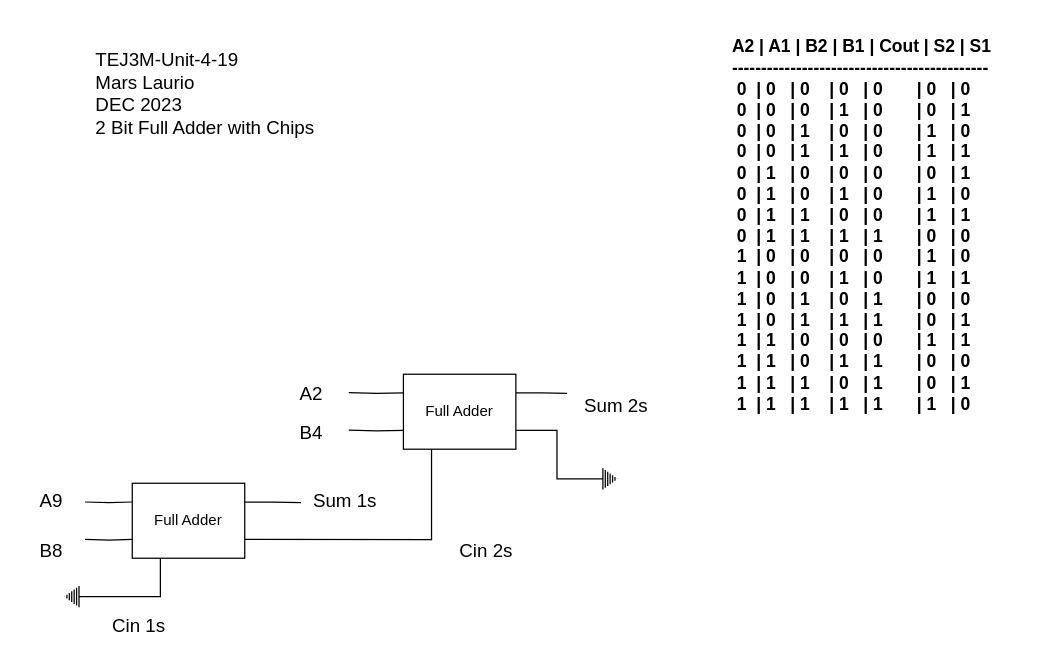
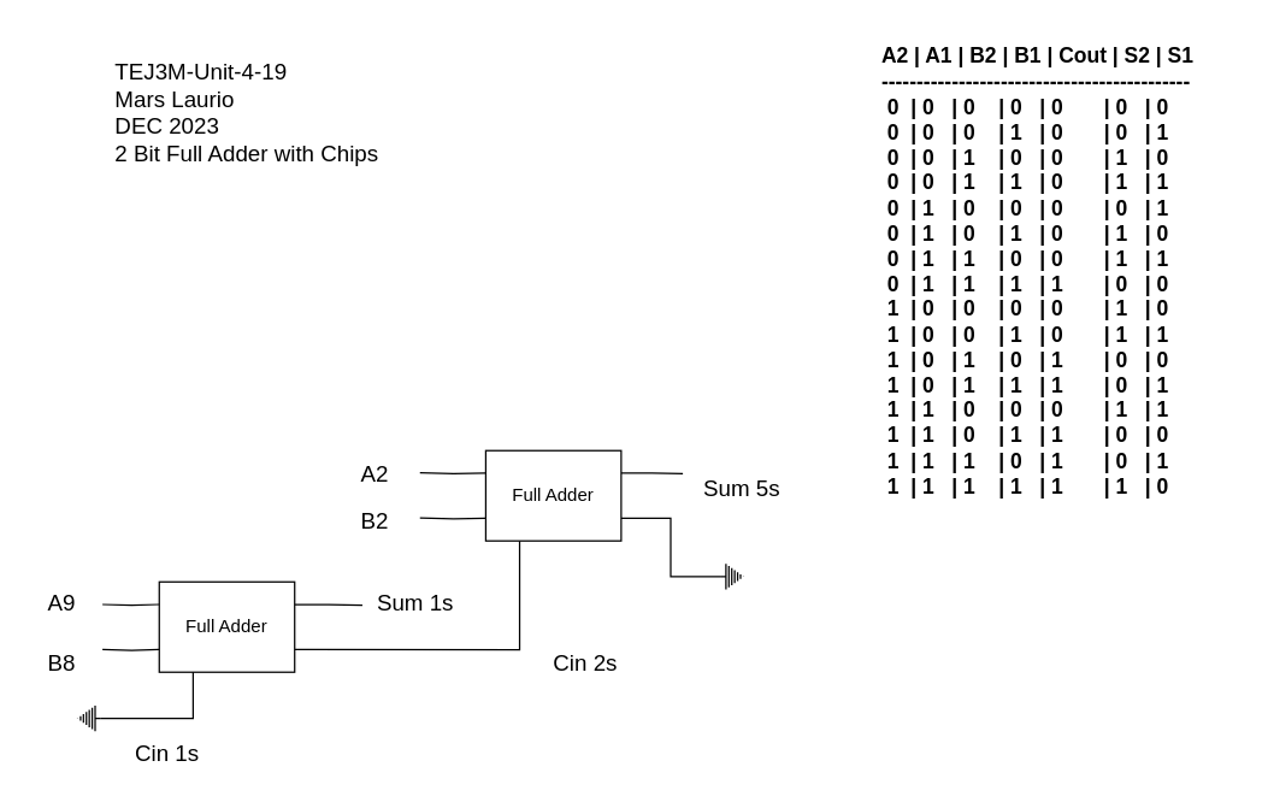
  <mxCell id="0" />
  <mxCell id="1" parent="0" />
  <mxCell id="2" value="&lt;div style=&quot;text-align: left; font-size: 15px;&quot;&gt;&lt;span style=&quot;background-color: initial; font-size: 15px;&quot;&gt;TEJ3M-Unit-4-19&lt;/span&gt;&lt;/div&gt;&lt;div style=&quot;text-align: left; font-size: 15px;&quot;&gt;&lt;span style=&quot;background-color: initial; font-size: 15px;&quot;&gt;Mars Laurio&lt;/span&gt;&lt;/div&gt;&lt;div style=&quot;text-align: left; font-size: 15px;&quot;&gt;&lt;span style=&quot;background-color: initial; font-size: 15px;&quot;&gt;DEC 2023&lt;/span&gt;&lt;/div&gt;&lt;div style=&quot;text-align: left; font-size: 15px;&quot;&gt;&lt;span style=&quot;background-color: initial; font-size: 15px;&quot;&gt;2 Bit Full Adder with Chips&lt;/span&gt;&lt;/div&gt;" style="text;html=1;align=center;verticalAlign=middle;resizable=0;points=[];autosize=1;strokeColor=none;fillColor=none;fontSize=15;fontFamily=Helvetica;fontColor=default;" parent="1" vertex="1"><mxGeometry x="63" y="29" width="200" height="90" as="geometry" /></mxCell>
  <mxCell id="3" value="&lt;div style=&quot;text-align: left; font-size: 14px;&quot;&gt;&lt;div style=&quot;font-size: 14px;&quot;&gt;&lt;span style=&quot;font-size: 14px;&quot;&gt;A2 | A1 | B2 | B1 | Cout | S2 | S1&lt;/span&gt;&lt;/div&gt;&lt;div style=&quot;font-size: 14px;&quot;&gt;&lt;span style=&quot;font-size: 14px;&quot;&gt;--------------------------------------------&lt;/span&gt;&lt;/div&gt;&lt;div style=&quot;font-size: 14px;&quot;&gt;&lt;span style=&quot;font-size: 14px;&quot;&gt;&amp;nbsp;0&amp;nbsp; | 0&amp;nbsp; &amp;nbsp;| 0&amp;nbsp; &amp;nbsp; | 0&amp;nbsp; &amp;nbsp;| 0&amp;nbsp; &amp;nbsp; &amp;nbsp; &amp;nbsp;| 0&amp;nbsp; &amp;nbsp;| 0&amp;nbsp;&amp;nbsp;&lt;/span&gt;&lt;/div&gt;&lt;div style=&quot;font-size: 14px;&quot;&gt;&lt;span style=&quot;font-size: 14px;&quot;&gt;&amp;nbsp;0&amp;nbsp; | 0&amp;nbsp; &amp;nbsp;| 0&amp;nbsp; &amp;nbsp; | 1&amp;nbsp; &amp;nbsp;| 0&amp;nbsp; &amp;nbsp; &amp;nbsp; &amp;nbsp;| 0&amp;nbsp; &amp;nbsp;| 1&amp;nbsp; &amp;nbsp;&amp;nbsp;&lt;/span&gt;&lt;/div&gt;&lt;div style=&quot;font-size: 14px;&quot;&gt;&lt;span style=&quot;font-size: 14px;&quot;&gt;&amp;nbsp;0&amp;nbsp; | 0&amp;nbsp; &amp;nbsp;| 1&amp;nbsp; &amp;nbsp; | 0&amp;nbsp; &amp;nbsp;| 0&amp;nbsp; &amp;nbsp; &amp;nbsp; &amp;nbsp;| 1&amp;nbsp; &amp;nbsp;| 0&amp;nbsp; &amp;nbsp;&amp;nbsp;&lt;/span&gt;&lt;/div&gt;&lt;div style=&quot;font-size: 14px;&quot;&gt;&lt;span style=&quot;font-size: 14px;&quot;&gt;&amp;nbsp;0&amp;nbsp; | 0&amp;nbsp; &amp;nbsp;| 1&amp;nbsp; &amp;nbsp; | 1&amp;nbsp; &amp;nbsp;| 0&amp;nbsp; &amp;nbsp; &amp;nbsp; &amp;nbsp;| 1&amp;nbsp; &amp;nbsp;| 1&amp;nbsp; &amp;nbsp; &amp;nbsp;&lt;/span&gt;&lt;/div&gt;&lt;div style=&quot;font-size: 14px;&quot;&gt;&lt;span style=&quot;font-size: 14px;&quot;&gt;&amp;nbsp;0&amp;nbsp; | 1&amp;nbsp; &amp;nbsp;| 0&amp;nbsp; &amp;nbsp; | 0&amp;nbsp; &amp;nbsp;| 0&amp;nbsp; &amp;nbsp; &amp;nbsp; &amp;nbsp;| 0&amp;nbsp; &amp;nbsp;| 1&amp;nbsp; &amp;nbsp;&lt;/span&gt;&lt;/div&gt;&lt;div style=&quot;font-size: 14px;&quot;&gt;&lt;span style=&quot;font-size: 14px;&quot;&gt;&amp;nbsp;0&amp;nbsp; | 1&amp;nbsp; &amp;nbsp;| 0&amp;nbsp; &amp;nbsp; | 1&amp;nbsp; &amp;nbsp;| 0&amp;nbsp; &amp;nbsp; &amp;nbsp; &amp;nbsp;| 1&amp;nbsp; &amp;nbsp;| 0&amp;nbsp; &amp;nbsp;&lt;/span&gt;&lt;/div&gt;&lt;div style=&quot;font-size: 14px;&quot;&gt;&lt;span style=&quot;font-size: 14px;&quot;&gt;&amp;nbsp;0&amp;nbsp; | 1&amp;nbsp; &amp;nbsp;| 1&amp;nbsp; &amp;nbsp; | 0&amp;nbsp; &amp;nbsp;| 0&amp;nbsp; &amp;nbsp; &amp;nbsp; &amp;nbsp;| 1&amp;nbsp; &amp;nbsp;| 1&amp;nbsp; &amp;nbsp;&lt;/span&gt;&lt;/div&gt;&lt;div style=&quot;font-size: 14px;&quot;&gt;&lt;span style=&quot;font-size: 14px;&quot;&gt;&amp;nbsp;0&amp;nbsp; | 1&amp;nbsp; &amp;nbsp;| 1&amp;nbsp; &amp;nbsp; | 1&amp;nbsp; &amp;nbsp;| 1&amp;nbsp; &amp;nbsp; &amp;nbsp; &amp;nbsp;| 0&amp;nbsp; &amp;nbsp;| 0&amp;nbsp; &amp;nbsp;&lt;/span&gt;&lt;/div&gt;&lt;div style=&quot;font-size: 14px;&quot;&gt;&lt;span style=&quot;font-size: 14px;&quot;&gt;&amp;nbsp;1&amp;nbsp; | 0&amp;nbsp; &amp;nbsp;| 0&amp;nbsp; &amp;nbsp; | 0&amp;nbsp; &amp;nbsp;| 0&amp;nbsp; &amp;nbsp; &amp;nbsp; &amp;nbsp;| 1&amp;nbsp; &amp;nbsp;| 0&amp;nbsp; &amp;nbsp;&amp;nbsp;&lt;/span&gt;&lt;/div&gt;&lt;div style=&quot;font-size: 14px;&quot;&gt;&lt;span style=&quot;font-size: 14px;&quot;&gt;&amp;nbsp;1&amp;nbsp; | 0&amp;nbsp; &amp;nbsp;| 0&amp;nbsp; &amp;nbsp; | 1&amp;nbsp; &amp;nbsp;| 0&amp;nbsp; &amp;nbsp; &amp;nbsp; &amp;nbsp;| 1&amp;nbsp; &amp;nbsp;| 1&amp;nbsp; &amp;nbsp;&amp;nbsp;&lt;/span&gt;&lt;/div&gt;&lt;div style=&quot;font-size: 14px;&quot;&gt;&lt;span style=&quot;font-size: 14px;&quot;&gt;&amp;nbsp;1&amp;nbsp; | 0&amp;nbsp; &amp;nbsp;| 1&amp;nbsp; &amp;nbsp; | 0&amp;nbsp; &amp;nbsp;| 1&amp;nbsp; &amp;nbsp; &amp;nbsp; &amp;nbsp;| 0&amp;nbsp; &amp;nbsp;| 0&amp;nbsp; &amp;nbsp; &amp;nbsp;&lt;/span&gt;&lt;/div&gt;&lt;div style=&quot;font-size: 14px;&quot;&gt;&lt;span style=&quot;font-size: 14px;&quot;&gt;&amp;nbsp;1&amp;nbsp; | 0&amp;nbsp; &amp;nbsp;| 1&amp;nbsp; &amp;nbsp; | 1&amp;nbsp; &amp;nbsp;| 1&amp;nbsp; &amp;nbsp; &amp;nbsp; &amp;nbsp;| 0&amp;nbsp; &amp;nbsp;| 1&amp;nbsp; &amp;nbsp;&amp;nbsp;&lt;/span&gt;&lt;/div&gt;&lt;div style=&quot;font-size: 14px;&quot;&gt;&lt;span style=&quot;font-size: 14px;&quot;&gt;&amp;nbsp;1&amp;nbsp; | 1&amp;nbsp; &amp;nbsp;| 0&amp;nbsp; &amp;nbsp; | 0&amp;nbsp; &amp;nbsp;| 0&amp;nbsp; &amp;nbsp; &amp;nbsp; &amp;nbsp;| 1&amp;nbsp; &amp;nbsp;| 1&amp;nbsp; &amp;nbsp; &amp;nbsp;&lt;/span&gt;&lt;/div&gt;&lt;div style=&quot;font-size: 14px;&quot;&gt;&lt;span style=&quot;font-size: 14px;&quot;&gt;&amp;nbsp;1&amp;nbsp; | 1&amp;nbsp; &amp;nbsp;| 0&amp;nbsp; &amp;nbsp; | 1&amp;nbsp; &amp;nbsp;| 1&amp;nbsp; &amp;nbsp; &amp;nbsp; &amp;nbsp;| 0&amp;nbsp; &amp;nbsp;| 0&amp;nbsp; &amp;nbsp;&amp;nbsp;&lt;/span&gt;&lt;/div&gt;&lt;div style=&quot;font-size: 14px;&quot;&gt;&lt;span style=&quot;font-size: 14px;&quot;&gt;&amp;nbsp;1&amp;nbsp; | 1&amp;nbsp; &amp;nbsp;| 1&amp;nbsp; &amp;nbsp; | 0&amp;nbsp; &amp;nbsp;| 1&amp;nbsp; &amp;nbsp; &amp;nbsp; &amp;nbsp;| 0&amp;nbsp; &amp;nbsp;| 1&amp;nbsp; &amp;nbsp;&amp;nbsp;&lt;/span&gt;&lt;/div&gt;&lt;div style=&quot;font-size: 14px;&quot;&gt;&lt;span style=&quot;font-size: 14px;&quot;&gt;&amp;nbsp;1&amp;nbsp; | 1&amp;nbsp; &amp;nbsp;| 1&amp;nbsp; &amp;nbsp; | 1&amp;nbsp; &amp;nbsp;| 1&amp;nbsp; &amp;nbsp; &amp;nbsp; &amp;nbsp;| 1&amp;nbsp; &amp;nbsp;| 0&amp;nbsp; &amp;nbsp;&amp;nbsp;&lt;/span&gt;&lt;/div&gt;&lt;/div&gt;" style="text;html=1;align=center;verticalAlign=middle;resizable=0;points=[];autosize=1;opacity=0;fontStyle=1;fontSize=14;" parent="1" vertex="1"><mxGeometry x="560" y="20.25" width="260" height="320" as="geometry" /></mxCell>
  <mxCell id="4" style="edgeStyle=orthogonalEdgeStyle;html=1;exitX=1;exitY=0.75;exitDx=0;exitDy=0;entryX=0.25;entryY=1;entryDx=0;entryDy=0;fontFamily=Helvetica;fontSize=12;fontColor=default;rounded=0;endArrow=none;endFill=0;" parent="1" source="6" target="9" edge="1"><mxGeometry relative="1" as="geometry" /></mxCell>
  <mxCell id="5" style="edgeStyle=orthogonalEdgeStyle;rounded=0;html=1;exitX=1;exitY=0.25;exitDx=0;exitDy=0;fontFamily=Helvetica;fontSize=15;fontColor=default;endArrow=none;endFill=0;" parent="1" source="6" edge="1"><mxGeometry relative="1" as="geometry"><mxPoint x="240" y="401.714" as="targetPoint" /></mxGeometry></mxCell>
  <mxCell id="6" value="Full Adder" style="rounded=0;whiteSpace=wrap;html=1;" parent="1" vertex="1"><mxGeometry x="105" y="386.25" width="90" height="60" as="geometry" /></mxCell>
  <mxCell id="7" style="edgeStyle=orthogonalEdgeStyle;rounded=0;html=1;exitX=1;exitY=0.25;exitDx=0;exitDy=0;fontFamily=Helvetica;fontSize=15;fontColor=default;endArrow=none;endFill=0;" parent="1" source="9" edge="1"><mxGeometry relative="1" as="geometry"><mxPoint x="453" y="314.286" as="targetPoint" /></mxGeometry></mxCell>
  <mxCell id="8" style="edgeStyle=orthogonalEdgeStyle;shape=connector;rounded=0;html=1;exitX=1;exitY=0.75;exitDx=0;exitDy=0;entryX=0.5;entryY=0;entryDx=0;entryDy=0;entryPerimeter=0;labelBackgroundColor=default;strokeColor=default;fontFamily=Helvetica;fontSize=15;fontColor=default;endArrow=none;endFill=0;" edge="1" parent="1" source="9" target="24"><mxGeometry relative="1" as="geometry" /></mxCell>
  <mxCell id="9" value="Full Adder" style="rounded=0;whiteSpace=wrap;html=1;" parent="1" vertex="1"><mxGeometry x="322" y="299" width="90" height="60" as="geometry" /></mxCell>
  <mxCell id="10" style="edgeStyle=orthogonalEdgeStyle;rounded=0;html=1;exitX=0.5;exitY=0;exitDx=0;exitDy=0;exitPerimeter=0;entryX=0;entryY=0.25;entryDx=0;entryDy=0;fontFamily=Helvetica;fontSize=12;fontColor=default;endArrow=none;endFill=0;" parent="1" target="9" edge="1"><mxGeometry relative="1" as="geometry"><mxPoint x="278.25" y="313.75" as="sourcePoint" /></mxGeometry></mxCell>
  <mxCell id="11" style="edgeStyle=orthogonalEdgeStyle;rounded=0;html=1;exitX=0.5;exitY=0;exitDx=0;exitDy=0;exitPerimeter=0;entryX=0;entryY=0.75;entryDx=0;entryDy=0;fontFamily=Helvetica;fontSize=12;fontColor=default;endArrow=none;endFill=0;" parent="1" target="9" edge="1"><mxGeometry relative="1" as="geometry"><mxPoint x="278.25" y="343.75" as="sourcePoint" /></mxGeometry></mxCell>
  <mxCell id="12" style="edgeStyle=orthogonalEdgeStyle;rounded=0;html=1;exitX=0.5;exitY=0;exitDx=0;exitDy=0;exitPerimeter=0;entryX=0;entryY=0.25;entryDx=0;entryDy=0;fontFamily=Helvetica;fontSize=12;fontColor=default;endArrow=none;endFill=0;" parent="1" target="6" edge="1"><mxGeometry relative="1" as="geometry"><mxPoint x="67.25" y="401.25" as="sourcePoint" /></mxGeometry></mxCell>
  <mxCell id="13" style="edgeStyle=orthogonalEdgeStyle;rounded=0;html=1;exitX=0.5;exitY=0;exitDx=0;exitDy=0;exitPerimeter=0;entryX=0;entryY=0.75;entryDx=0;entryDy=0;fontFamily=Helvetica;fontSize=12;fontColor=default;endArrow=none;endFill=0;" parent="1" target="6" edge="1"><mxGeometry relative="1" as="geometry"><mxPoint x="67.25" y="431.25" as="sourcePoint" /></mxGeometry></mxCell>
  <mxCell id="14" style="edgeStyle=orthogonalEdgeStyle;rounded=0;html=1;exitX=0.5;exitY=0;exitDx=0;exitDy=0;exitPerimeter=0;entryX=0.25;entryY=1;entryDx=0;entryDy=0;fontFamily=Helvetica;fontSize=15;fontColor=default;endArrow=none;endFill=0;" parent="1" source="15" target="6" edge="1"><mxGeometry relative="1" as="geometry" /></mxCell>
  <mxCell id="15" value="" style="pointerEvents=1;verticalLabelPosition=bottom;shadow=0;dashed=0;align=center;html=1;verticalAlign=top;shape=mxgraph.electrical.signal_sources.protective_earth;strokeColor=default;fontFamily=Helvetica;fontSize=12;fontColor=default;fillColor=#18141D;rotation=90;" parent="1" vertex="1"><mxGeometry x="50" y="469.25" width="17" height="15.5" as="geometry" /></mxCell>
  <mxCell id="16" value="A9" style="text;html=1;align=center;verticalAlign=middle;resizable=0;points=[];autosize=1;strokeColor=none;fillColor=none;fontSize=15;fontFamily=Helvetica;fontColor=default;" parent="1" vertex="1"><mxGeometry y="385" width="40" height="30" as="geometry" x="20" /></mxCell>
  <mxCell id="17" value="B8" style="text;html=1;align=center;verticalAlign=middle;resizable=0;points=[];autosize=1;strokeColor=none;fillColor=none;fontSize=15;fontFamily=Helvetica;fontColor=default;" parent="1" vertex="1"><mxGeometry y="425" width="40" height="30" as="geometry" x="20" /></mxCell>
  <mxCell id="18" value="A2" style="text;html=1;align=center;verticalAlign=middle;resizable=0;points=[];autosize=1;strokeColor=none;fillColor=none;fontSize=15;fontFamily=Helvetica;fontColor=default;" parent="1" vertex="1"><mxGeometry x="228" y="299" width="40" height="30" as="geometry" /></mxCell>
- <mxCell id="19" value="B4" style="text;html=1;align=center;verticalAlign=middle;resizable=0;points=[];autosize=1;strokeColor=none;fillColor=none;fontSize=15;fontFamily=Helvetica;fontColor=default;" parent="1" vertex="1"><mxGeometry x="228" y="330.25" width="40" height="30" as="geometry" /></mxCell>
+ <mxCell id="19" value="B2" style="text;html=1;align=center;verticalAlign=middle;resizable=0;points=[];autosize=1;strokeColor=none;fillColor=none;fontSize=15;fontFamily=Helvetica;fontColor=default;" parent="1" vertex="1"><mxGeometry x="228" y="330.25" width="40" height="30" as="geometry" /></mxCell>
  <mxCell id="20" value="Cin 2s" style="text;html=1;align=center;verticalAlign=middle;resizable=0;points=[];autosize=1;strokeColor=none;fillColor=none;fontSize=15;fontFamily=Helvetica;fontColor=default;" parent="1" vertex="1"><mxGeometry x="353" y="425" width="70" height="30" as="geometry" /></mxCell>
  <mxCell id="21" value="Cin 1s" style="text;html=1;align=center;verticalAlign=middle;resizable=0;points=[];autosize=1;strokeColor=none;fillColor=none;fontSize=15;fontFamily=Helvetica;fontColor=default;" parent="1" vertex="1"><mxGeometry x="75" y="484.75" width="70" height="30" as="geometry" /></mxCell>
  <mxCell id="22" value="Sum 1s" style="text;html=1;align=center;verticalAlign=middle;resizable=0;points=[];autosize=1;strokeColor=none;fillColor=none;fontSize=15;fontFamily=Helvetica;fontColor=default;" parent="1" vertex="1"><mxGeometry x="240" y="385" width="70" height="30" as="geometry" /></mxCell>
- <mxCell id="23" value="Sum 2s" style="text;html=1;align=center;verticalAlign=middle;resizable=0;points=[];autosize=1;strokeColor=none;fillColor=none;fontSize=15;fontFamily=Helvetica;fontColor=default;" parent="1" vertex="1"><mxGeometry x="456.5" y="309" width="70" height="30" as="geometry" /></mxCell>
+ <mxCell id="23" value="Sum 5s" style="text;html=1;align=center;verticalAlign=middle;resizable=0;points=[];autosize=1;strokeColor=none;fillColor=none;fontSize=15;fontFamily=Helvetica;fontColor=default;" parent="1" vertex="1"><mxGeometry x="456.5" y="309" width="70" height="30" as="geometry" /></mxCell>
  <mxCell id="24" value="" style="pointerEvents=1;verticalLabelPosition=bottom;shadow=0;dashed=0;align=center;html=1;verticalAlign=top;shape=mxgraph.electrical.signal_sources.protective_earth;strokeColor=default;fontFamily=Helvetica;fontSize=12;fontColor=default;fillColor=#18141D;rotation=-90;" vertex="1" parent="1"><mxGeometry x="477" y="375" width="17" height="15.5" as="geometry" /></mxCell>
